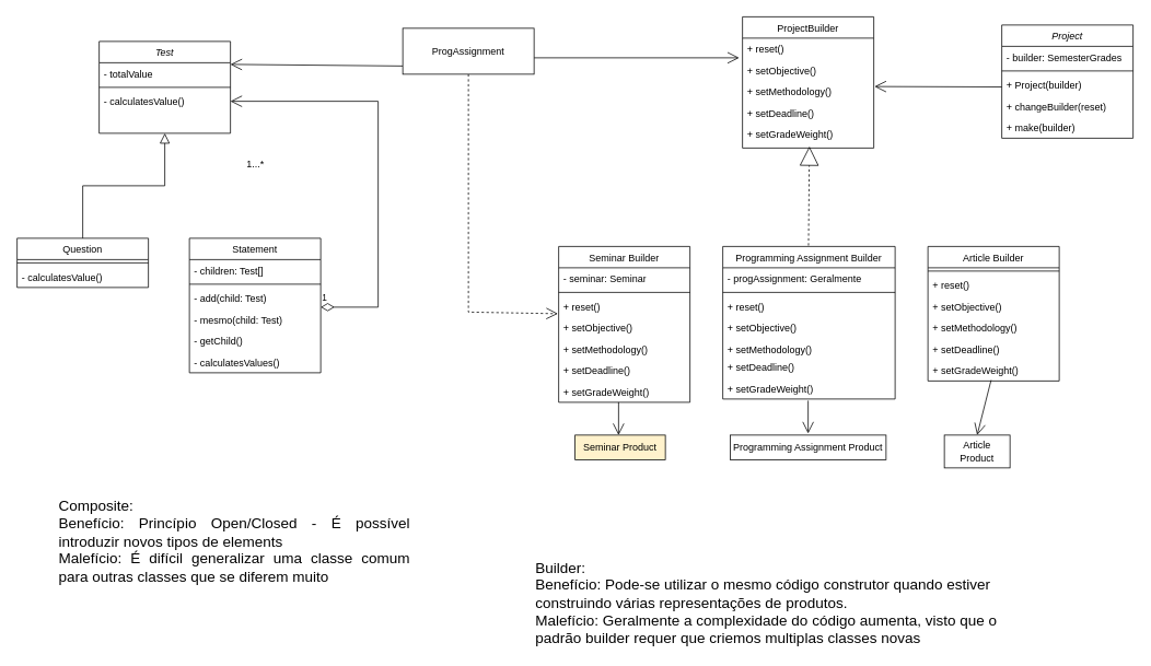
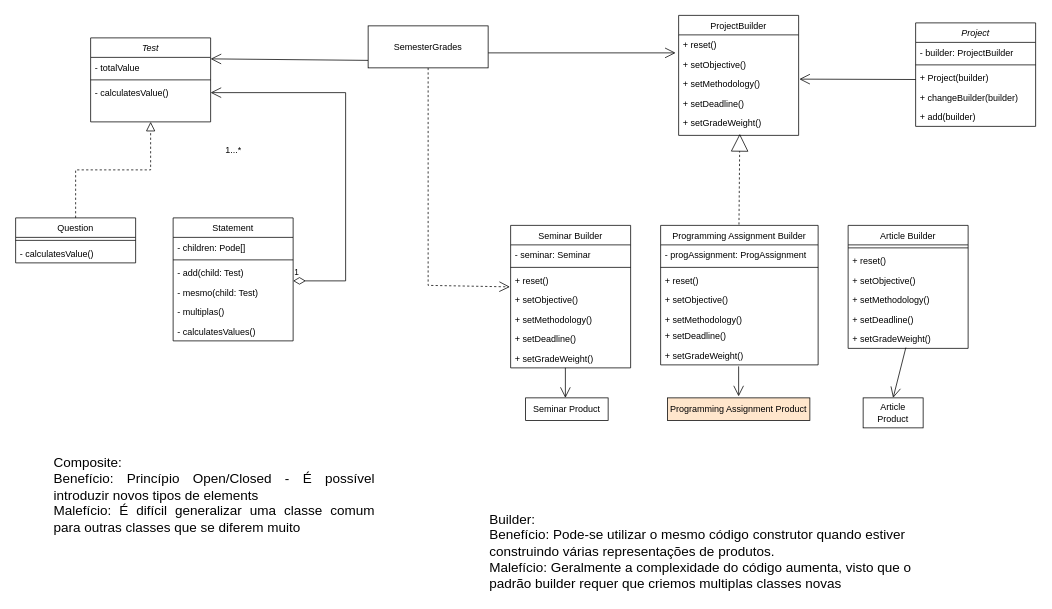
  <mxCell id="0" />
  <mxCell id="1" parent="0" />
  <mxCell id="2" value="Test" style="swimlane;fontStyle=2;align=center;verticalAlign=top;childLayout=stackLayout;horizontal=1;startSize=26;horizontalStack=0;resizeParent=1;resizeLast=0;collapsible=1;marginBottom=0;rounded=0;shadow=0;strokeWidth=1;" parent="1" vertex="1"><mxGeometry x="120" y="50" width="160" height="112" as="geometry"><mxRectangle x="230" y="140" width="160" height="26" as="alternateBounds" /></mxGeometry></mxCell>
  <mxCell id="3" value="- totalValue" style="text;align=left;verticalAlign=top;spacingLeft=4;spacingRight=4;overflow=hidden;rotatable=0;points=[[0,0.5],[1,0.5]];portConstraint=eastwest;rounded=0;shadow=0;html=0;" parent="2" vertex="1"><mxGeometry y="26" width="160" height="26" as="geometry" /></mxCell>
  <mxCell id="4" value="" style="line;html=1;strokeWidth=1;align=left;verticalAlign=middle;spacingTop=-1;spacingLeft=3;spacingRight=3;rotatable=0;labelPosition=right;points=[];portConstraint=eastwest;" parent="2" vertex="1"><mxGeometry y="52" width="160" height="8" as="geometry" /></mxCell>
  <mxCell id="5" value="- calculatesValue()" style="text;align=left;verticalAlign=top;spacingLeft=4;spacingRight=4;overflow=hidden;rotatable=0;points=[[0,0.5],[1,0.5]];portConstraint=eastwest;" parent="2" vertex="1"><mxGeometry y="60" width="160" height="26" as="geometry" /></mxCell>
  <mxCell id="6" value="Question" style="swimlane;fontStyle=0;align=center;verticalAlign=top;childLayout=stackLayout;horizontal=1;startSize=26;horizontalStack=0;resizeParent=1;resizeLast=0;collapsible=1;marginBottom=0;rounded=0;shadow=0;strokeWidth=1;" parent="1" vertex="1"><mxGeometry x="20" y="290" width="160" height="60" as="geometry"><mxRectangle x="130" y="380" width="160" height="26" as="alternateBounds" /></mxGeometry></mxCell>
  <mxCell id="7" value="" style="line;html=1;strokeWidth=1;align=left;verticalAlign=middle;spacingTop=-1;spacingLeft=3;spacingRight=3;rotatable=0;labelPosition=right;points=[];portConstraint=eastwest;" parent="6" vertex="1"><mxGeometry y="26" width="160" height="8" as="geometry" /></mxCell>
  <mxCell id="8" value="- calculatesValue()" style="text;align=left;verticalAlign=top;spacingLeft=4;spacingRight=4;overflow=hidden;rotatable=0;points=[[0,0.5],[1,0.5]];portConstraint=eastwest;" parent="6" vertex="1"><mxGeometry y="34" width="160" height="26" as="geometry" /></mxCell>
- <mxCell id="9" value="" style="endArrow=block;endSize=10;endFill=0;shadow=0;strokeWidth=1;rounded=0;edgeStyle=elbowEdgeStyle;elbow=vertical;" parent="1" source="6" target="2" edge="1"><mxGeometry width="160" relative="1" as="geometry"><mxPoint x="100" y="133" as="sourcePoint" /><mxPoint x="100" y="133" as="targetPoint" /></mxGeometry></mxCell>
+ <mxCell id="9" value="" style="endArrow=block;endSize=10;endFill=0;shadow=0;strokeWidth=1;rounded=0;edgeStyle=elbowEdgeStyle;elbow=vertical;dashed=1;" parent="1" source="6" target="2" edge="1"><mxGeometry width="160" relative="1" as="geometry"><mxPoint x="100" y="133" as="sourcePoint" /><mxPoint x="100" y="133" as="targetPoint" /></mxGeometry></mxCell>
  <mxCell id="10" value="Statement" style="swimlane;fontStyle=0;align=center;verticalAlign=top;childLayout=stackLayout;horizontal=1;startSize=26;horizontalStack=0;resizeParent=1;resizeLast=0;collapsible=1;marginBottom=0;rounded=0;shadow=0;strokeWidth=1;" parent="1" vertex="1"><mxGeometry x="230" y="290" width="160" height="164" as="geometry"><mxRectangle x="340" y="380" width="170" height="26" as="alternateBounds" /></mxGeometry></mxCell>
- <mxCell id="11" value="- children: Test[]" style="text;align=left;verticalAlign=top;spacingLeft=4;spacingRight=4;overflow=hidden;rotatable=0;points=[[0,0.5],[1,0.5]];portConstraint=eastwest;" parent="10" vertex="1"><mxGeometry y="26" width="160" height="26" as="geometry" /></mxCell>
+ <mxCell id="11" value="- children: Pode[]" style="text;align=left;verticalAlign=top;spacingLeft=4;spacingRight=4;overflow=hidden;rotatable=0;points=[[0,0.5],[1,0.5]];portConstraint=eastwest;" parent="10" vertex="1"><mxGeometry y="26" width="160" height="26" as="geometry" /></mxCell>
  <mxCell id="12" value="" style="line;html=1;strokeWidth=1;align=left;verticalAlign=middle;spacingTop=-1;spacingLeft=3;spacingRight=3;rotatable=0;labelPosition=right;points=[];portConstraint=eastwest;" parent="10" vertex="1"><mxGeometry y="52" width="160" height="8" as="geometry" /></mxCell>
  <mxCell id="13" value="- add(child: Test)" style="text;align=left;verticalAlign=top;spacingLeft=4;spacingRight=4;overflow=hidden;rotatable=0;points=[[0,0.5],[1,0.5]];portConstraint=eastwest;" parent="10" vertex="1"><mxGeometry y="60" width="160" height="26" as="geometry" /></mxCell>
  <mxCell id="14" value="- mesmo(child: Test)" style="text;align=left;verticalAlign=top;spacingLeft=4;spacingRight=4;overflow=hidden;rotatable=0;points=[[0,0.5],[1,0.5]];portConstraint=eastwest;" parent="10" vertex="1"><mxGeometry y="86" width="160" height="26" as="geometry" /></mxCell>
- <mxCell id="15" value="- getChild()" style="text;align=left;verticalAlign=top;spacingLeft=4;spacingRight=4;overflow=hidden;rotatable=0;points=[[0,0.5],[1,0.5]];portConstraint=eastwest;" parent="10" vertex="1"><mxGeometry y="112" width="160" height="26" as="geometry" /></mxCell>
+ <mxCell id="15" value="- multiplas()" style="text;align=left;verticalAlign=top;spacingLeft=4;spacingRight=4;overflow=hidden;rotatable=0;points=[[0,0.5],[1,0.5]];portConstraint=eastwest;" parent="10" vertex="1"><mxGeometry y="112" width="160" height="26" as="geometry" /></mxCell>
  <mxCell id="16" value="- calculatesValues()" style="text;align=left;verticalAlign=top;spacingLeft=4;spacingRight=4;overflow=hidden;rotatable=0;points=[[0,0.5],[1,0.5]];portConstraint=eastwest;" parent="10" vertex="1"><mxGeometry y="138" width="160" height="26" as="geometry" /></mxCell>
  <mxCell id="17" value="1...*" style="text;strokeColor=none;fillColor=none;align=left;verticalAlign=middle;spacingLeft=4;spacingRight=4;overflow=hidden;points=[[0,0.5],[1,0.5]];portConstraint=eastwest;rotatable=0;whiteSpace=wrap;html=1;" parent="1" vertex="1"><mxGeometry x="294" y="185" width="40" height="30" as="geometry" /></mxCell>
  <mxCell id="18" value="" style="endArrow=open;endFill=1;endSize=12;html=1;rounded=0;entryX=1;entryY=0.25;entryDx=0;entryDy=0;exitX=0;exitY=0.75;exitDx=0;exitDy=0;" parent="1" target="2" edge="1"><mxGeometry width="160" relative="1" as="geometry"><mxPoint x="490" y="80" as="sourcePoint" /><mxPoint x="670" y="310" as="targetPoint" /></mxGeometry></mxCell>
  <mxCell id="19" value="1" style="endArrow=open;html=1;endSize=12;startArrow=diamondThin;startSize=14;startFill=0;edgeStyle=orthogonalEdgeStyle;align=left;verticalAlign=bottom;rounded=0;exitX=1;exitY=0.923;exitDx=0;exitDy=0;exitPerimeter=0;entryX=1;entryY=0.5;entryDx=0;entryDy=0;" parent="1" source="13" target="5" edge="1"><mxGeometry x="-1" y="3" relative="1" as="geometry"><mxPoint x="380" y="330" as="sourcePoint" /><mxPoint x="460" y="130" as="targetPoint" /><Array as="points"><mxPoint x="460" y="374" /><mxPoint x="460" y="123" /></Array></mxGeometry></mxCell>
  <mxCell id="20" value="ProjectBuilder" style="swimlane;fontStyle=0;align=center;verticalAlign=top;childLayout=stackLayout;horizontal=1;startSize=26;horizontalStack=0;resizeParent=1;resizeLast=0;collapsible=1;marginBottom=0;rounded=0;shadow=0;strokeWidth=1;" parent="1" vertex="1"><mxGeometry x="904" y="20" width="160" height="160" as="geometry"><mxRectangle x="340" y="380" width="170" height="26" as="alternateBounds" /></mxGeometry></mxCell>
  <mxCell id="21" value="+ reset()" style="text;align=left;verticalAlign=top;spacingLeft=4;spacingRight=4;overflow=hidden;rotatable=0;points=[[0,0.5],[1,0.5]];portConstraint=eastwest;" parent="20" vertex="1"><mxGeometry y="26" width="160" height="26" as="geometry" /></mxCell>
  <mxCell id="22" value="+ setObjective()" style="text;align=left;verticalAlign=top;spacingLeft=4;spacingRight=4;overflow=hidden;rotatable=0;points=[[0,0.5],[1,0.5]];portConstraint=eastwest;" parent="20" vertex="1"><mxGeometry y="52" width="160" height="26" as="geometry" /></mxCell>
  <mxCell id="23" value="+ setMethodology()" style="text;align=left;verticalAlign=top;spacingLeft=4;spacingRight=4;overflow=hidden;rotatable=0;points=[[0,0.5],[1,0.5]];portConstraint=eastwest;" parent="20" vertex="1"><mxGeometry y="78" width="160" height="26" as="geometry" /></mxCell>
  <mxCell id="24" value="+ setDeadline()" style="text;align=left;verticalAlign=top;spacingLeft=4;spacingRight=4;overflow=hidden;rotatable=0;points=[[0,0.5],[1,0.5]];portConstraint=eastwest;" parent="20" vertex="1"><mxGeometry y="104" width="160" height="26" as="geometry" /></mxCell>
  <mxCell id="25" value="+ setGradeWeight()" style="text;strokeColor=none;fillColor=none;align=left;verticalAlign=top;spacingLeft=4;spacingRight=4;overflow=hidden;rotatable=0;points=[[0,0.5],[1,0.5]];portConstraint=eastwest;whiteSpace=wrap;html=1;" parent="20" vertex="1"><mxGeometry y="130" width="160" height="26" as="geometry" /></mxCell>
  <mxCell id="26" value="Project" style="swimlane;fontStyle=2;align=center;verticalAlign=top;childLayout=stackLayout;horizontal=1;startSize=26;horizontalStack=0;resizeParent=1;resizeLast=0;collapsible=1;marginBottom=0;rounded=0;shadow=0;strokeWidth=1;" parent="1" vertex="1"><mxGeometry x="1220" y="30" width="160" height="138" as="geometry"><mxRectangle x="230" y="140" width="160" height="26" as="alternateBounds" /></mxGeometry></mxCell>
- <mxCell id="27" value="- builder: SemesterGrades" style="text;align=left;verticalAlign=top;spacingLeft=4;spacingRight=4;overflow=hidden;rotatable=0;points=[[0,0.5],[1,0.5]];portConstraint=eastwest;rounded=0;shadow=0;html=0;" parent="26" vertex="1"><mxGeometry y="26" width="160" height="26" as="geometry" /></mxCell>
+ <mxCell id="27" value="- builder: ProjectBuilder" style="text;align=left;verticalAlign=top;spacingLeft=4;spacingRight=4;overflow=hidden;rotatable=0;points=[[0,0.5],[1,0.5]];portConstraint=eastwest;rounded=0;shadow=0;html=0;" parent="26" vertex="1"><mxGeometry y="26" width="160" height="26" as="geometry" /></mxCell>
  <mxCell id="28" value="" style="line;html=1;strokeWidth=1;align=left;verticalAlign=middle;spacingTop=-1;spacingLeft=3;spacingRight=3;rotatable=0;labelPosition=right;points=[];portConstraint=eastwest;" parent="26" vertex="1"><mxGeometry y="52" width="160" height="8" as="geometry" /></mxCell>
  <mxCell id="29" value="+ Project(builder)&#10;" style="text;align=left;verticalAlign=top;spacingLeft=4;spacingRight=4;overflow=hidden;rotatable=0;points=[[0,0.5],[1,0.5]];portConstraint=eastwest;" parent="26" vertex="1"><mxGeometry y="60" width="160" height="26" as="geometry" /></mxCell>
- <mxCell id="30" value="+ changeBuilder(reset)" style="text;strokeColor=none;fillColor=none;align=left;verticalAlign=top;spacingLeft=4;spacingRight=4;overflow=hidden;rotatable=0;points=[[0,0.5],[1,0.5]];portConstraint=eastwest;whiteSpace=wrap;html=1;" parent="26" vertex="1"><mxGeometry y="86" width="160" height="26" as="geometry" /></mxCell>
- <mxCell id="31" value="+ make(builder)" style="text;strokeColor=none;fillColor=none;align=left;verticalAlign=top;spacingLeft=4;spacingRight=4;overflow=hidden;rotatable=0;points=[[0,0.5],[1,0.5]];portConstraint=eastwest;whiteSpace=wrap;html=1;" parent="26" vertex="1"><mxGeometry y="112" width="160" height="26" as="geometry" /></mxCell>
+ <mxCell id="30" value="+ changeBuilder(builder)" style="text;strokeColor=none;fillColor=none;align=left;verticalAlign=top;spacingLeft=4;spacingRight=4;overflow=hidden;rotatable=0;points=[[0,0.5],[1,0.5]];portConstraint=eastwest;whiteSpace=wrap;html=1;" parent="26" vertex="1"><mxGeometry y="86" width="160" height="26" as="geometry" /></mxCell>
+ <mxCell id="31" value="+ add(builder)" style="text;strokeColor=none;fillColor=none;align=left;verticalAlign=top;spacingLeft=4;spacingRight=4;overflow=hidden;rotatable=0;points=[[0,0.5],[1,0.5]];portConstraint=eastwest;whiteSpace=wrap;html=1;" parent="26" vertex="1"><mxGeometry y="112" width="160" height="26" as="geometry" /></mxCell>
  <mxCell id="32" value="Seminar Builder" style="swimlane;fontStyle=0;align=center;verticalAlign=top;childLayout=stackLayout;horizontal=1;startSize=26;horizontalStack=0;resizeParent=1;resizeLast=0;collapsible=1;marginBottom=0;rounded=0;shadow=0;strokeWidth=1;" parent="1" vertex="1"><mxGeometry x="680" y="300" width="160" height="190" as="geometry"><mxRectangle x="340" y="380" width="170" height="26" as="alternateBounds" /></mxGeometry></mxCell>
  <mxCell id="33" value="- seminar: Seminar" style="text;strokeColor=none;fillColor=none;align=left;verticalAlign=top;spacingLeft=4;spacingRight=4;overflow=hidden;rotatable=0;points=[[0,0.5],[1,0.5]];portConstraint=eastwest;whiteSpace=wrap;html=1;" parent="32" vertex="1"><mxGeometry y="26" width="160" height="26" as="geometry" /></mxCell>
  <mxCell id="34" value="" style="line;html=1;strokeWidth=1;align=left;verticalAlign=middle;spacingTop=-1;spacingLeft=3;spacingRight=3;rotatable=0;labelPosition=right;points=[];portConstraint=eastwest;" parent="32" vertex="1"><mxGeometry y="52" width="160" height="8" as="geometry" /></mxCell>
  <mxCell id="35" value="+ reset()" style="text;align=left;verticalAlign=top;spacingLeft=4;spacingRight=4;overflow=hidden;rotatable=0;points=[[0,0.5],[1,0.5]];portConstraint=eastwest;" parent="32" vertex="1"><mxGeometry y="60" width="160" height="26" as="geometry" /></mxCell>
  <mxCell id="36" value="+ setObjective()" style="text;align=left;verticalAlign=top;spacingLeft=4;spacingRight=4;overflow=hidden;rotatable=0;points=[[0,0.5],[1,0.5]];portConstraint=eastwest;" parent="32" vertex="1"><mxGeometry y="86" width="160" height="26" as="geometry" /></mxCell>
  <mxCell id="37" value="+ setMethodology()" style="text;align=left;verticalAlign=top;spacingLeft=4;spacingRight=4;overflow=hidden;rotatable=0;points=[[0,0.5],[1,0.5]];portConstraint=eastwest;" parent="32" vertex="1"><mxGeometry y="112" width="160" height="26" as="geometry" /></mxCell>
  <mxCell id="38" value="+ setDeadline()" style="text;align=left;verticalAlign=top;spacingLeft=4;spacingRight=4;overflow=hidden;rotatable=0;points=[[0,0.5],[1,0.5]];portConstraint=eastwest;" parent="32" vertex="1"><mxGeometry y="138" width="160" height="26" as="geometry" /></mxCell>
  <mxCell id="39" value="+ setGradeWeight()" style="text;strokeColor=none;fillColor=none;align=left;verticalAlign=top;spacingLeft=4;spacingRight=4;overflow=hidden;rotatable=0;points=[[0,0.5],[1,0.5]];portConstraint=eastwest;whiteSpace=wrap;html=1;" parent="32" vertex="1"><mxGeometry y="164" width="160" height="26" as="geometry" /></mxCell>
  <mxCell id="40" value="Programming Assignment Builder" style="swimlane;fontStyle=0;align=center;verticalAlign=top;childLayout=stackLayout;horizontal=1;startSize=26;horizontalStack=0;resizeParent=1;resizeLast=0;collapsible=1;marginBottom=0;rounded=0;shadow=0;strokeWidth=1;" parent="1" vertex="1"><mxGeometry x="880" y="300" width="210" height="186" as="geometry"><mxRectangle x="340" y="380" width="170" height="26" as="alternateBounds" /></mxGeometry></mxCell>
- <mxCell id="41" value="- progAssignment: Geralmente" style="text;strokeColor=none;fillColor=none;align=left;verticalAlign=top;spacingLeft=4;spacingRight=4;overflow=hidden;rotatable=0;points=[[0,0.5],[1,0.5]];portConstraint=eastwest;whiteSpace=wrap;html=1;" parent="40" vertex="1"><mxGeometry y="26" width="210" height="26" as="geometry" /></mxCell>
+ <mxCell id="41" value="- progAssignment: ProgAssignment" style="text;strokeColor=none;fillColor=none;align=left;verticalAlign=top;spacingLeft=4;spacingRight=4;overflow=hidden;rotatable=0;points=[[0,0.5],[1,0.5]];portConstraint=eastwest;whiteSpace=wrap;html=1;" parent="40" vertex="1"><mxGeometry y="26" width="210" height="26" as="geometry" /></mxCell>
  <mxCell id="42" value="" style="line;html=1;strokeWidth=1;align=left;verticalAlign=middle;spacingTop=-1;spacingLeft=3;spacingRight=3;rotatable=0;labelPosition=right;points=[];portConstraint=eastwest;" parent="40" vertex="1"><mxGeometry y="52" width="210" height="8" as="geometry" /></mxCell>
  <mxCell id="43" value="+ reset()" style="text;align=left;verticalAlign=top;spacingLeft=4;spacingRight=4;overflow=hidden;rotatable=0;points=[[0,0.5],[1,0.5]];portConstraint=eastwest;" parent="40" vertex="1"><mxGeometry y="60" width="210" height="26" as="geometry" /></mxCell>
  <mxCell id="44" value="+ setObjective()" style="text;align=left;verticalAlign=top;spacingLeft=4;spacingRight=4;overflow=hidden;rotatable=0;points=[[0,0.5],[1,0.5]];portConstraint=eastwest;" parent="40" vertex="1"><mxGeometry y="86" width="210" height="26" as="geometry" /></mxCell>
  <mxCell id="45" value="+ setMethodology()" style="text;align=left;verticalAlign=top;spacingLeft=4;spacingRight=4;overflow=hidden;rotatable=0;points=[[0,0.5],[1,0.5]];portConstraint=eastwest;" parent="40" vertex="1"><mxGeometry y="112" width="210" height="22" as="geometry" /></mxCell>
  <mxCell id="46" value="+ setDeadline()" style="text;align=left;verticalAlign=top;spacingLeft=4;spacingRight=4;overflow=hidden;rotatable=0;points=[[0,0.5],[1,0.5]];portConstraint=eastwest;" parent="40" vertex="1"><mxGeometry y="134" width="210" height="26" as="geometry" /></mxCell>
  <mxCell id="47" value="+ setGradeWeight()" style="text;strokeColor=none;fillColor=none;align=left;verticalAlign=top;spacingLeft=4;spacingRight=4;overflow=hidden;rotatable=0;points=[[0,0.5],[1,0.5]];portConstraint=eastwest;whiteSpace=wrap;html=1;" parent="40" vertex="1"><mxGeometry y="160" width="210" height="26" as="geometry" /></mxCell>
  <mxCell id="48" value="Article Builder" style="swimlane;fontStyle=0;align=center;verticalAlign=top;childLayout=stackLayout;horizontal=1;startSize=26;horizontalStack=0;resizeParent=1;resizeLast=0;collapsible=1;marginBottom=0;rounded=0;shadow=0;strokeWidth=1;" parent="1" vertex="1"><mxGeometry x="1130" y="300" width="160" height="164" as="geometry"><mxRectangle x="340" y="380" width="170" height="26" as="alternateBounds" /></mxGeometry></mxCell>
  <mxCell id="49" value="" style="line;html=1;strokeWidth=1;align=left;verticalAlign=middle;spacingTop=-1;spacingLeft=3;spacingRight=3;rotatable=0;labelPosition=right;points=[];portConstraint=eastwest;" parent="48" vertex="1"><mxGeometry y="26" width="160" height="8" as="geometry" /></mxCell>
  <mxCell id="50" value="+ reset()" style="text;align=left;verticalAlign=top;spacingLeft=4;spacingRight=4;overflow=hidden;rotatable=0;points=[[0,0.5],[1,0.5]];portConstraint=eastwest;" parent="48" vertex="1"><mxGeometry y="34" width="160" height="26" as="geometry" /></mxCell>
  <mxCell id="51" value="+ setObjective()" style="text;align=left;verticalAlign=top;spacingLeft=4;spacingRight=4;overflow=hidden;rotatable=0;points=[[0,0.5],[1,0.5]];portConstraint=eastwest;" parent="48" vertex="1"><mxGeometry y="60" width="160" height="26" as="geometry" /></mxCell>
  <mxCell id="52" value="+ setMethodology()" style="text;align=left;verticalAlign=top;spacingLeft=4;spacingRight=4;overflow=hidden;rotatable=0;points=[[0,0.5],[1,0.5]];portConstraint=eastwest;" parent="48" vertex="1"><mxGeometry y="86" width="160" height="26" as="geometry" /></mxCell>
  <mxCell id="53" value="+ setDeadline()" style="text;align=left;verticalAlign=top;spacingLeft=4;spacingRight=4;overflow=hidden;rotatable=0;points=[[0,0.5],[1,0.5]];portConstraint=eastwest;" parent="48" vertex="1"><mxGeometry y="112" width="160" height="26" as="geometry" /></mxCell>
  <mxCell id="54" value="+ setGradeWeight()" style="text;strokeColor=none;fillColor=none;align=left;verticalAlign=top;spacingLeft=4;spacingRight=4;overflow=hidden;rotatable=0;points=[[0,0.5],[1,0.5]];portConstraint=eastwest;whiteSpace=wrap;html=1;" parent="48" vertex="1"><mxGeometry y="138" width="160" height="26" as="geometry" /></mxCell>
  <mxCell id="55" value="" style="endArrow=block;dashed=1;endFill=0;endSize=21;html=1;rounded=0;strokeWidth=1;exitX=0.371;exitY=0.005;exitDx=0;exitDy=0;exitPerimeter=0;" edge="1" parent="1"><mxGeometry width="160" relative="1" as="geometry"><mxPoint x="984.46" y="298.93" as="sourcePoint" /><mxPoint x="985.55" y="178" as="targetPoint" /></mxGeometry></mxCell>
  <mxCell id="56" value="" style="endArrow=open;endFill=1;endSize=12;html=1;rounded=0;entryX=1.006;entryY=0.269;entryDx=0;entryDy=0;entryPerimeter=0;" edge="1" parent="1" target="23"><mxGeometry width="160" relative="1" as="geometry"><mxPoint x="1220" y="105.5" as="sourcePoint" /><mxPoint x="1070" y="106" as="targetPoint" /></mxGeometry></mxCell>
- <mxCell id="57" value="Seminar Product" style="html=1;whiteSpace=wrap;fillColor=#fff2cc;" vertex="1" parent="1"><mxGeometry x="700" y="530" width="110" height="30" as="geometry" /></mxCell>
- <mxCell id="58" value="Programming Assignment Product" style="html=1;whiteSpace=wrap;" vertex="1" parent="1"><mxGeometry x="889" y="530" width="190" height="30" as="geometry" /></mxCell>
+ <mxCell id="57" value="Seminar Product" style="html=1;whiteSpace=wrap;" vertex="1" parent="1"><mxGeometry x="700" y="530" width="110" height="30" as="geometry" /></mxCell>
+ <mxCell id="58" value="Programming Assignment Product" style="html=1;whiteSpace=wrap;fillColor=#ffe6cc;" vertex="1" parent="1"><mxGeometry x="889" y="530" width="190" height="30" as="geometry" /></mxCell>
  <mxCell id="59" value="Article Product" style="html=1;whiteSpace=wrap;" vertex="1" parent="1"><mxGeometry x="1150" y="530" width="80" height="40" as="geometry" /></mxCell>
  <mxCell id="60" value="" style="endArrow=open;endFill=1;endSize=12;html=1;rounded=0;" edge="1" parent="1"><mxGeometry width="160" relative="1" as="geometry"><mxPoint x="753" y="490" as="sourcePoint" /><mxPoint x="753" y="530" as="targetPoint" /></mxGeometry></mxCell>
  <mxCell id="61" value="" style="endArrow=open;endFill=1;endSize=12;html=1;rounded=0;" edge="1" parent="1"><mxGeometry width="160" relative="1" as="geometry"><mxPoint x="984" y="488" as="sourcePoint" /><mxPoint x="984" y="528" as="targetPoint" /></mxGeometry></mxCell>
  <mxCell id="62" value="" style="endArrow=open;endFill=1;endSize=12;html=1;rounded=0;entryX=0.5;entryY=0;entryDx=0;entryDy=0;exitX=0.481;exitY=0.962;exitDx=0;exitDy=0;exitPerimeter=0;" edge="1" parent="1" source="54" target="59"><mxGeometry width="160" relative="1" as="geometry"><mxPoint x="1210" y="470" as="sourcePoint" /><mxPoint x="1208" y="520" as="targetPoint" /></mxGeometry></mxCell>
  <mxCell id="63" value="" style="endArrow=open;endFill=1;endSize=12;html=1;rounded=0;" edge="1" parent="1"><mxGeometry width="160" relative="1" as="geometry"><mxPoint x="650" y="70" as="sourcePoint" /><mxPoint x="900" y="70" as="targetPoint" /></mxGeometry></mxCell>
  <mxCell id="64" value="" style="endArrow=open;endSize=12;dashed=1;html=1;rounded=0;exitX=0.5;exitY=1;exitDx=0;exitDy=0;entryX=-0.006;entryY=-0.154;entryDx=0;entryDy=0;entryPerimeter=0;" edge="1" parent="1" target="36"><mxGeometry width="160" relative="1" as="geometry"><mxPoint x="570" y="90" as="sourcePoint" /><mxPoint x="750" y="160" as="targetPoint" /><Array as="points"><mxPoint x="570" y="380" /></Array></mxGeometry></mxCell>
- <mxCell id="65" value="ProgAssignment" style="html=1;whiteSpace=wrap;" vertex="1" parent="1"><mxGeometry x="490" y="34" width="160" height="56" as="geometry" /></mxCell>
+ <mxCell id="65" value="SemesterGrades" style="html=1;whiteSpace=wrap;" vertex="1" parent="1"><mxGeometry x="490" y="34" width="160" height="56" as="geometry" /></mxCell>
  <mxCell id="66" value="&lt;div style=&quot;text-align: justify;&quot;&gt;&lt;span style=&quot;background-color: initial;&quot;&gt;&lt;font style=&quot;font-size: 18px;&quot;&gt;Composite:&lt;/font&gt;&lt;/span&gt;&lt;/div&gt;&lt;div style=&quot;text-align: justify;&quot;&gt;&lt;span style=&quot;background-color: initial;&quot;&gt;&lt;font style=&quot;font-size: 18px;&quot;&gt;Benefício: Princípio Open/Closed - É possível introduzir novos tipos de elements&lt;/font&gt;&lt;/span&gt;&lt;/div&gt;&lt;div style=&quot;text-align: justify;&quot;&gt;&lt;span style=&quot;background-color: initial;&quot;&gt;&lt;font style=&quot;font-size: 18px;&quot;&gt;Malefício: É difícil generalizar uma classe comum para outras classes que se diferem muito&lt;/font&gt;&lt;/span&gt;&lt;/div&gt;" style="text;html=1;strokeColor=none;fillColor=none;align=center;verticalAlign=middle;whiteSpace=wrap;rounded=0;" vertex="1" parent="1"><mxGeometry x="70" y="600" width="430" height="120" as="geometry" /></mxCell>
  <mxCell id="67" value="&lt;font style=&quot;font-size: 18px;&quot;&gt;Builder:&lt;br&gt;Benefício: Pode-se utilizar o mesmo código construtor quando estiver construindo várias representações de produtos.&lt;br&gt;Malefício: Geralmente a complexidade do código aumenta, visto que o padrão builder requer que criemos multiplas classes novas&lt;/font&gt;" style="text;html=1;strokeColor=none;fillColor=none;align=left;verticalAlign=middle;whiteSpace=wrap;rounded=0;" vertex="1" parent="1"><mxGeometry x="650" y="680" width="570" height="110" as="geometry" /></mxCell>
